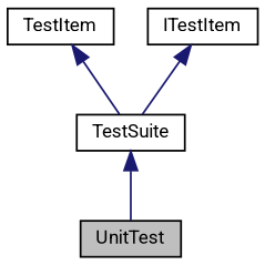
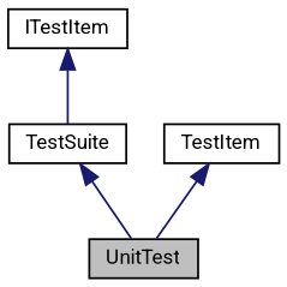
  digraph {
    fontname=Roboto
    node [color=black fillcolor=white fontname=Roboto fontsize=10 shape=record style=filled]
    edge [color=midnightblue dir=back fontname=Roboto fontsize=10 labelfontname=Helvetica labelfontsize=10 style=solid]
    n1 [fillcolor=grey75 fontcolor=black height=0.2 label=UnitTest width=0.4]
    n2 [height=0.2 label=TestSuite width=0.4]
    n3 [height=0.2 label=TestItem width=0.4]
    n4 [height=0.2 label=ITestItem width=0.4]
    n2 -> n1
-   n3 -> n2
+   n3 -> n1
    n4 -> n2
  }
